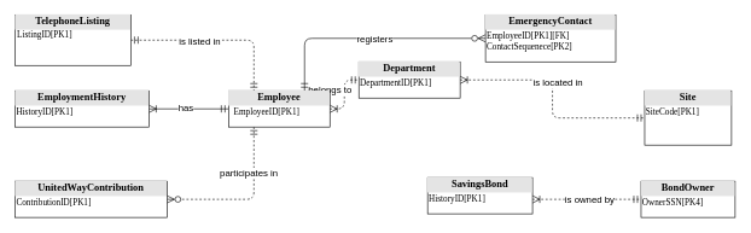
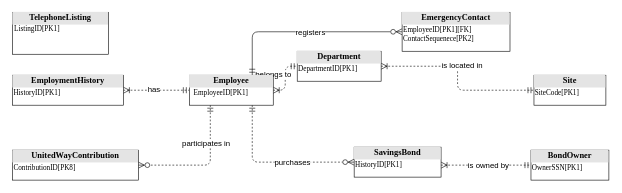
  <mxCell id="0" />
  <mxCell id="1" parent="0" />
  <mxCell id="2" style="edgeStyle=orthogonalEdgeStyle;html=1;entryX=1;entryY=0.5;dashed=1;labelBackgroundColor=none;startArrow=ERmandOne;endArrow=ERzeroToMany;fontFamily=Verdana;fontSize=12;align=left;endSize=8;startSize=8;endFill=0;exitX=0.25;exitY=1;exitDx=0;exitDy=0;entryDx=0;entryDy=0;" edge="1" parent="1" source="19" target="22"><mxGeometry relative="1" as="geometry"><mxPoint x="362.5" y="175" as="sourcePoint" /><mxPoint x="250" y="275" as="targetPoint" /></mxGeometry></mxCell>
  <mxCell id="3" value="&lt;span&gt;participates in&lt;/span&gt;" style="edgeLabel;html=1;align=center;verticalAlign=middle;resizable=0;points=[];labelBackgroundColor=#FFFFFF;fontSize=13;" vertex="1" connectable="0" parent="2"><mxGeometry x="-0.172" y="-2" relative="1" as="geometry"><mxPoint x="-6" y="-28" as="offset" /></mxGeometry></mxCell>
  <mxCell id="4" style="edgeStyle=orthogonalEdgeStyle;html=1;labelBackgroundColor=none;startArrow=ERmandOne;endArrow=ERzeroToMany;fontFamily=Verdana;fontSize=12;align=left;exitX=0.75;exitY=0;exitDx=0;exitDy=0;endSize=8;startSize=8;endFill=0;entryX=0;entryY=0.5;entryDx=0;entryDy=0;" edge="1" parent="1" source="19" target="21"><mxGeometry relative="1" as="geometry"><mxPoint x="630" y="35" as="targetPoint" /><mxPoint x="427.5" y="125" as="sourcePoint" /></mxGeometry></mxCell>
  <mxCell id="5" value="&lt;span&gt;registers&lt;/span&gt;" style="edgeLabel;html=1;align=center;verticalAlign=middle;resizable=0;points=[];labelBackgroundColor=#FFFFFF;fontSize=13;" vertex="1" connectable="0" parent="4"><mxGeometry x="-0.135" y="-2" relative="1" as="geometry"><mxPoint x="30" y="-2" as="offset" /></mxGeometry></mxCell>
  <mxCell id="6" style="edgeStyle=orthogonalEdgeStyle;html=1;dashed=1;labelBackgroundColor=none;startArrow=ERoneToMany;endArrow=ERmandOne;fontFamily=Verdana;fontSize=12;align=left;startFill=0;endFill=0;endSize=8;startSize=8;exitX=1;exitY=0.5;exitDx=0;exitDy=0;entryX=0;entryY=0.5;entryDx=0;entryDy=0;" edge="1" parent="1" source="19" target="20"><mxGeometry relative="1" as="geometry"><mxPoint x="520" y="195" as="sourcePoint" /><mxPoint x="600" y="155" as="targetPoint" /></mxGeometry></mxCell>
  <mxCell id="7" value="belongs to" style="edgeLabel;html=1;align=center;verticalAlign=middle;resizable=0;points=[];fontSize=13;" vertex="1" connectable="0" parent="6"><mxGeometry x="0.191" y="1" relative="1" as="geometry"><mxPoint x="-20" y="1" as="offset" /></mxGeometry></mxCell>
  <mxCell id="8" style="edgeStyle=orthogonalEdgeStyle;html=1;entryX=0;entryY=0.5;dashed=1;labelBackgroundColor=none;startArrow=ERoneToMany;endArrow=ERmandOne;fontFamily=Verdana;fontSize=12;align=left;exitX=1;exitY=0.6;exitDx=0;exitDy=0;entryDx=0;entryDy=0;endFill=0;startFill=0;endSize=8;startSize=8;exitPerimeter=0;" edge="1" parent="1" source="23" target="26"><mxGeometry relative="1" as="geometry"><mxPoint x="735" y="275" as="sourcePoint" /><mxPoint x="880" y="275" as="targetPoint" /></mxGeometry></mxCell>
  <mxCell id="9" value="is owned by" style="edgeLabel;html=1;align=center;verticalAlign=middle;resizable=0;points=[];fontSize=13;" vertex="1" connectable="0" parent="8"><mxGeometry x="-0.084" y="1" relative="1" as="geometry"><mxPoint x="9" y="1" as="offset" /></mxGeometry></mxCell>
- <mxCell id="10" style="edgeStyle=orthogonalEdgeStyle;html=1;entryX=0;entryY=0.5;labelBackgroundColor=none;startArrow=ERoneToMany;endArrow=ERmandOne;fontFamily=Verdana;fontSize=12;align=left;entryDx=0;entryDy=0;startFill=0;endFill=0;dashed=0;endSize=8;startSize=8;exitX=1;exitY=0.5;exitDx=0;exitDy=0;" edge="1" parent="1" source="18" target="19"><mxGeometry relative="1" as="geometry"><mxPoint x="210" y="150" as="sourcePoint" /><mxPoint x="330" y="150" as="targetPoint" /></mxGeometry></mxCell>
+ <mxCell id="10" style="edgeStyle=orthogonalEdgeStyle;html=1;entryX=0;entryY=0.5;labelBackgroundColor=none;startArrow=ERoneToMany;endArrow=ERmandOne;fontFamily=Verdana;fontSize=12;align=left;entryDx=0;entryDy=0;startFill=0;endFill=0;dashed=1;endSize=8;startSize=8;exitX=1;exitY=0.5;exitDx=0;exitDy=0;" edge="1" parent="1" source="18" target="19"><mxGeometry relative="1" as="geometry"><mxPoint x="210" y="150" as="sourcePoint" /><mxPoint x="330" y="150" as="targetPoint" /></mxGeometry></mxCell>
  <mxCell id="11" value="has" style="edgeLabel;html=1;align=center;verticalAlign=middle;resizable=0;points=[];fontSize=13;" vertex="1" connectable="0" parent="10"><mxGeometry x="-0.088" y="2" relative="1" as="geometry"><mxPoint as="offset" /></mxGeometry></mxCell>
- <mxCell id="14" value="" style="edgeStyle=orthogonalEdgeStyle;html=1;endArrow=ERmandOne;startArrow=ERmandOne;labelBackgroundColor=none;fontFamily=Verdana;fontSize=12;align=left;exitX=1;exitY=0.5;entryX=0.25;entryY=0;entryDx=0;entryDy=0;exitDx=0;exitDy=0;dashed=1;endSize=8;startSize=8;endFill=0;" edge="1" parent="1" source="25" target="19"><mxGeometry width="100" height="100" relative="1" as="geometry"><mxPoint x="180" y="45" as="sourcePoint" /><mxPoint x="362.5" y="125" as="targetPoint" /></mxGeometry></mxCell>
- <mxCell id="15" value="is listed in" style="edgeLabel;html=1;align=center;verticalAlign=middle;resizable=0;points=[];fontSize=13;" vertex="1" connectable="0" parent="14"><mxGeometry x="-0.088" y="5" relative="1" as="geometry"><mxPoint x="-15" y="5" as="offset" /></mxGeometry></mxCell>
+ <mxCell id="12" style="edgeStyle=orthogonalEdgeStyle;html=1;entryX=0;entryY=0.5;dashed=1;labelBackgroundColor=none;startArrow=ERmandOne;endArrow=ERzeroToMany;fontFamily=Verdana;fontSize=12;align=left;exitX=0.75;exitY=1;exitDx=0;exitDy=0;endSize=8;startSize=8;endFill=0;entryDx=0;entryDy=0;" edge="1" parent="1" source="19" target="23"><mxGeometry relative="1" as="geometry"><mxPoint x="427.5" y="175" as="sourcePoint" /><mxPoint x="585" y="275" as="targetPoint" /></mxGeometry></mxCell>
+ <mxCell id="13" value="purchases" style="edgeLabel;html=1;align=center;verticalAlign=middle;resizable=0;points=[];fontSize=13;" vertex="1" connectable="0" parent="12"><mxGeometry x="0.045" y="4" relative="1" as="geometry"><mxPoint x="23" y="4" as="offset" /></mxGeometry></mxCell>
  <mxCell id="16" style="edgeStyle=orthogonalEdgeStyle;html=1;dashed=1;labelBackgroundColor=none;startArrow=ERoneToMany;endArrow=ERmandOne;fontFamily=Verdana;fontSize=12;align=left;exitX=1;exitY=0.5;exitDx=0;exitDy=0;endSize=8;startSize=8;endFill=0;startFill=0;entryX=0;entryY=0.5;entryDx=0;entryDy=0;" edge="1" parent="1" source="20" target="24"><mxGeometry relative="1" as="geometry"><mxPoint x="750" y="150" as="sourcePoint" /><mxPoint x="880" y="150" as="targetPoint" /></mxGeometry></mxCell>
  <mxCell id="17" value="&lt;span&gt;is located in&lt;/span&gt;" style="edgeLabel;html=1;align=center;verticalAlign=middle;resizable=0;points=[];labelBackgroundColor=#FFFFFF;fontSize=13;" vertex="1" connectable="0" parent="16"><mxGeometry x="-0.135" y="-2" relative="1" as="geometry"><mxPoint x="9" y="-2" as="offset" /></mxGeometry></mxCell>
  <mxCell id="18" value="&lt;div style=&quot;text-align: center; box-sizing: border-box; width: 100%; background: rgb(228, 228, 228); padding: 2px;&quot;&gt;&lt;span style=&quot;font-size: 14px;&quot;&gt;&lt;b&gt;EmploymentHistory&lt;/b&gt;&lt;/span&gt;&lt;/div&gt;&lt;table style=&quot;width:100%;font-size:1em;&quot; cellpadding=&quot;2&quot; cellspacing=&quot;0&quot;&gt;&lt;tbody&gt;&lt;tr&gt;&lt;td&gt;HistoryID[PK1]&lt;/td&gt;&lt;td&gt;&lt;br&gt;&lt;/td&gt;&lt;/tr&gt;&lt;/tbody&gt;&lt;/table&gt;" style="verticalAlign=top;align=left;overflow=fill;html=1;whiteSpace=wrap;rounded=0;shadow=0;comic=0;strokeColor=default;strokeWidth=1;fontFamily=Verdana;fontSize=12;fontColor=default;labelBackgroundColor=none;fillColor=default;" vertex="1" parent="1"><mxGeometry x="20" y="125" width="185" height="50" as="geometry" /></mxCell>
  <mxCell id="19" value="&lt;div style=&quot;text-align: center; box-sizing: border-box; width: 100%; background: rgb(228, 228, 228); padding: 2px;&quot;&gt;&lt;span style=&quot;font-size: 14px;&quot;&gt;&lt;b&gt;Employee&lt;/b&gt;&lt;/span&gt;&lt;/div&gt;&lt;table style=&quot;width:100%;font-size:1em;&quot; cellpadding=&quot;2&quot; cellspacing=&quot;0&quot;&gt;&lt;tbody&gt;&lt;tr&gt;&lt;td&gt;&lt;/td&gt;&lt;td&gt;EmployeeID[PK1]&lt;/td&gt;&lt;/tr&gt;&lt;tr&gt;&lt;td&gt;&lt;br&gt;&lt;/td&gt;&lt;td&gt;&lt;br&gt;&lt;/td&gt;&lt;/tr&gt;&lt;/tbody&gt;&lt;/table&gt;" style="verticalAlign=top;align=left;overflow=fill;html=1;whiteSpace=wrap;rounded=0;shadow=0;comic=0;strokeColor=default;strokeWidth=1;fontFamily=Verdana;fontSize=12;fontColor=default;labelBackgroundColor=none;fillColor=default;" vertex="1" parent="1"><mxGeometry x="315" y="125" width="140" height="50" as="geometry" /></mxCell>
  <mxCell id="20" value="&lt;div style=&quot;text-align: center; box-sizing: border-box; width: 100%; background: rgb(228, 228, 228); padding: 2px;&quot;&gt;&lt;font style=&quot;font-size: 14px;&quot;&gt;&lt;b&gt;Department&lt;/b&gt;&lt;/font&gt;&lt;/div&gt;&lt;table style=&quot;width:100%;font-size:1em;&quot; cellpadding=&quot;2&quot; cellspacing=&quot;0&quot;&gt;&lt;tbody&gt;&lt;tr&gt;&lt;td&gt;DepartmentID[PK1]&lt;/td&gt;&lt;td&gt;&lt;/td&gt;&lt;/tr&gt;&lt;/tbody&gt;&lt;/table&gt;" style="verticalAlign=top;align=left;overflow=fill;html=1;whiteSpace=wrap;rounded=0;shadow=0;comic=0;strokeColor=default;strokeWidth=1;fontFamily=Verdana;fontSize=12;fontColor=default;labelBackgroundColor=none;fillColor=default;" vertex="1" parent="1"><mxGeometry x="495" y="85" width="140" height="50" as="geometry" /></mxCell>
  <mxCell id="21" value="&lt;div style=&quot;text-align: center; box-sizing: border-box; width: 100%; background: rgb(228, 228, 228); padding: 2px;&quot;&gt;&lt;font style=&quot;font-size: 14px;&quot;&gt;&lt;b&gt;EmergencyContact&lt;/b&gt;&lt;/font&gt;&lt;/div&gt;&lt;table style=&quot;width:100%;font-size:1em;&quot; cellpadding=&quot;2&quot; cellspacing=&quot;0&quot;&gt;&lt;tbody&gt;&lt;tr&gt;&lt;td&gt;EmployeeID[PK1][FK]&lt;br&gt;ContactSequenece[PK2]&lt;/td&gt;&lt;td&gt;&lt;/td&gt;&lt;/tr&gt;&lt;/tbody&gt;&lt;/table&gt;" style="verticalAlign=top;align=left;overflow=fill;html=1;whiteSpace=wrap;rounded=0;shadow=0;comic=0;strokeColor=default;strokeWidth=1;fontFamily=Verdana;fontSize=12;fontColor=default;labelBackgroundColor=none;fillColor=default;" vertex="1" parent="1"><mxGeometry x="670" y="20" width="180" height="65" as="geometry" /></mxCell>
- <mxCell id="22" value="&lt;div style=&quot;text-align: center; box-sizing: border-box; width: 100%; background: rgb(228, 228, 228); padding: 2px;&quot;&gt;&lt;span style=&quot;font-size: 14px;&quot;&gt;&lt;b&gt;UnitedWayContribution&lt;/b&gt;&lt;/span&gt;&lt;/div&gt;&lt;table style=&quot;width:100%;font-size:1em;&quot; cellpadding=&quot;2&quot; cellspacing=&quot;0&quot;&gt;&lt;tbody&gt;&lt;tr&gt;&lt;td&gt;ContributionID[PK1]&lt;/td&gt;&lt;td&gt;&lt;br&gt;&lt;/td&gt;&lt;/tr&gt;&lt;/tbody&gt;&lt;/table&gt;" style="verticalAlign=top;align=left;overflow=fill;html=1;whiteSpace=wrap;rounded=0;shadow=0;comic=0;strokeColor=default;strokeWidth=1;fontFamily=Verdana;fontSize=12;fontColor=default;labelBackgroundColor=none;fillColor=default;" vertex="1" parent="1"><mxGeometry x="20" y="250" width="210" height="50" as="geometry" /></mxCell>
+ <mxCell id="22" value="&lt;div style=&quot;text-align: center; box-sizing: border-box; width: 100%; background: rgb(228, 228, 228); padding: 2px;&quot;&gt;&lt;span style=&quot;font-size: 14px;&quot;&gt;&lt;b&gt;UnitedWayContribution&lt;/b&gt;&lt;/span&gt;&lt;/div&gt;&lt;table style=&quot;width:100%;font-size:1em;&quot; cellpadding=&quot;2&quot; cellspacing=&quot;0&quot;&gt;&lt;tbody&gt;&lt;tr&gt;&lt;td&gt;ContributionID[PK8]&lt;/td&gt;&lt;td&gt;&lt;br&gt;&lt;/td&gt;&lt;/tr&gt;&lt;/tbody&gt;&lt;/table&gt;" style="verticalAlign=top;align=left;overflow=fill;html=1;whiteSpace=wrap;rounded=0;shadow=0;comic=0;strokeColor=default;strokeWidth=1;fontFamily=Verdana;fontSize=12;fontColor=default;labelBackgroundColor=none;fillColor=default;" vertex="1" parent="1"><mxGeometry x="20" y="250" width="210" height="50" as="geometry" /></mxCell>
  <mxCell id="23" value="&lt;div style=&quot;text-align: center; box-sizing: border-box; width: 100%; background: rgb(228, 228, 228); padding: 2px;&quot;&gt;&lt;span style=&quot;font-size: 14px;&quot;&gt;&lt;b&gt;SavingsBond&lt;/b&gt;&lt;/span&gt;&lt;/div&gt;&lt;table style=&quot;width:100%;font-size:1em;&quot; cellpadding=&quot;2&quot; cellspacing=&quot;0&quot;&gt;&lt;tbody&gt;&lt;tr&gt;&lt;td&gt;HistoryID[PK1]&lt;/td&gt;&lt;td&gt;&lt;/td&gt;&lt;/tr&gt;&lt;/tbody&gt;&lt;/table&gt;" style="verticalAlign=top;align=left;overflow=fill;html=1;whiteSpace=wrap;rounded=0;shadow=0;comic=0;strokeColor=default;strokeWidth=1;fontFamily=Verdana;fontSize=12;fontColor=default;labelBackgroundColor=none;fillColor=default;" vertex="1" parent="1"><mxGeometry x="590" y="245" width="145" height="50" as="geometry" /></mxCell>
- <mxCell id="24" value="&lt;div style=&quot;box-sizing: border-box; width: 100%; background: rgb(228, 228, 228); padding: 2px; text-align: center;&quot;&gt;&lt;span style=&quot;font-size: 14px;&quot;&gt;&lt;b&gt;Site&lt;/b&gt;&lt;/span&gt;&lt;/div&gt;&lt;table style=&quot;width:100%;font-size:1em;&quot; cellpadding=&quot;2&quot; cellspacing=&quot;0&quot;&gt;&lt;tbody&gt;&lt;tr&gt;&lt;td&gt;SiteCode[PK1]&lt;/td&gt;&lt;td&gt;&lt;br&gt;&lt;/td&gt;&lt;/tr&gt;&lt;/tbody&gt;&lt;/table&gt;" style="verticalAlign=top;align=left;overflow=fill;html=1;whiteSpace=wrap;rounded=0;shadow=0;comic=0;strokeColor=default;strokeWidth=1;fontFamily=Verdana;fontSize=12;fontColor=default;labelBackgroundColor=none;fillColor=default;" vertex="1" parent="1"><mxGeometry x="890" y="125" width="120" height="75" as="geometry" /></mxCell>
+ <mxCell id="24" value="&lt;div style=&quot;box-sizing: border-box; width: 100%; background: rgb(228, 228, 228); padding: 2px; text-align: center;&quot;&gt;&lt;span style=&quot;font-size: 14px;&quot;&gt;&lt;b&gt;Site&lt;/b&gt;&lt;/span&gt;&lt;/div&gt;&lt;table style=&quot;width:100%;font-size:1em;&quot; cellpadding=&quot;2&quot; cellspacing=&quot;0&quot;&gt;&lt;tbody&gt;&lt;tr&gt;&lt;td&gt;SiteCode[PK1]&lt;/td&gt;&lt;td&gt;&lt;br&gt;&lt;/td&gt;&lt;/tr&gt;&lt;/tbody&gt;&lt;/table&gt;" style="verticalAlign=top;align=left;overflow=fill;html=1;whiteSpace=wrap;rounded=0;shadow=0;comic=0;strokeColor=default;strokeWidth=1;fontFamily=Verdana;fontSize=12;fontColor=default;labelBackgroundColor=none;fillColor=default;" vertex="1" parent="1"><mxGeometry x="890" y="125" width="120" height="50" as="geometry" /></mxCell>
  <mxCell id="25" value="&lt;div style=&quot;text-align: center; box-sizing: border-box; width: 100%; background: rgb(228, 228, 228); padding: 2px;&quot;&gt;&lt;font style=&quot;font-size: 14px;&quot;&gt;&lt;b&gt;TelephoneListing&lt;/b&gt;&lt;/font&gt;&lt;/div&gt;&amp;nbsp;ListingID[PK1]&lt;table style=&quot;width:100%;font-size:1em;&quot; cellpadding=&quot;2&quot; cellspacing=&quot;0&quot;&gt;&lt;tbody&gt;&lt;/tbody&gt;&lt;/table&gt;" style="verticalAlign=top;align=left;overflow=fill;html=1;whiteSpace=wrap;rounded=0;shadow=0;comic=0;strokeColor=default;strokeWidth=1;fontFamily=Verdana;fontSize=12;fontColor=default;labelBackgroundColor=none;fillColor=default;" vertex="1" parent="1"><mxGeometry x="20" y="20" width="160" height="70" as="geometry" /></mxCell>
- <mxCell id="26" value="&lt;div style=&quot;box-sizing: border-box; width: 100%; background: rgb(228, 228, 228); padding: 2px; text-align: center;&quot;&gt;&lt;span style=&quot;font-size: 14px;&quot;&gt;&lt;b&gt;BondOwner&lt;/b&gt;&lt;/span&gt;&lt;/div&gt;&lt;table style=&quot;width:100%;font-size:1em;&quot; cellpadding=&quot;2&quot; cellspacing=&quot;0&quot;&gt;&lt;tbody&gt;&lt;tr&gt;&lt;td&gt;OwnerSSN[PK4]&lt;/td&gt;&lt;td&gt;&lt;br&gt;&lt;/td&gt;&lt;/tr&gt;&lt;/tbody&gt;&lt;/table&gt;" style="verticalAlign=top;align=left;overflow=fill;html=1;whiteSpace=wrap;rounded=0;shadow=0;comic=0;strokeColor=default;strokeWidth=1;fontFamily=Verdana;fontSize=12;fontColor=default;labelBackgroundColor=none;fillColor=default;" vertex="1" parent="1"><mxGeometry x="885" y="250" width="130" height="50" as="geometry" /></mxCell>
+ <mxCell id="26" value="&lt;div style=&quot;box-sizing: border-box; width: 100%; background: rgb(228, 228, 228); padding: 2px; text-align: center;&quot;&gt;&lt;span style=&quot;font-size: 14px;&quot;&gt;&lt;b&gt;BondOwner&lt;/b&gt;&lt;/span&gt;&lt;/div&gt;&lt;table style=&quot;width:100%;font-size:1em;&quot; cellpadding=&quot;2&quot; cellspacing=&quot;0&quot;&gt;&lt;tbody&gt;&lt;tr&gt;&lt;td&gt;OwnerSSN[PK1]&lt;/td&gt;&lt;td&gt;&lt;br&gt;&lt;/td&gt;&lt;/tr&gt;&lt;/tbody&gt;&lt;/table&gt;" style="verticalAlign=top;align=left;overflow=fill;html=1;whiteSpace=wrap;rounded=0;shadow=0;comic=0;strokeColor=default;strokeWidth=1;fontFamily=Verdana;fontSize=12;fontColor=default;labelBackgroundColor=none;fillColor=default;" vertex="1" parent="1"><mxGeometry x="885" y="250" width="130" height="50" as="geometry" /></mxCell>
